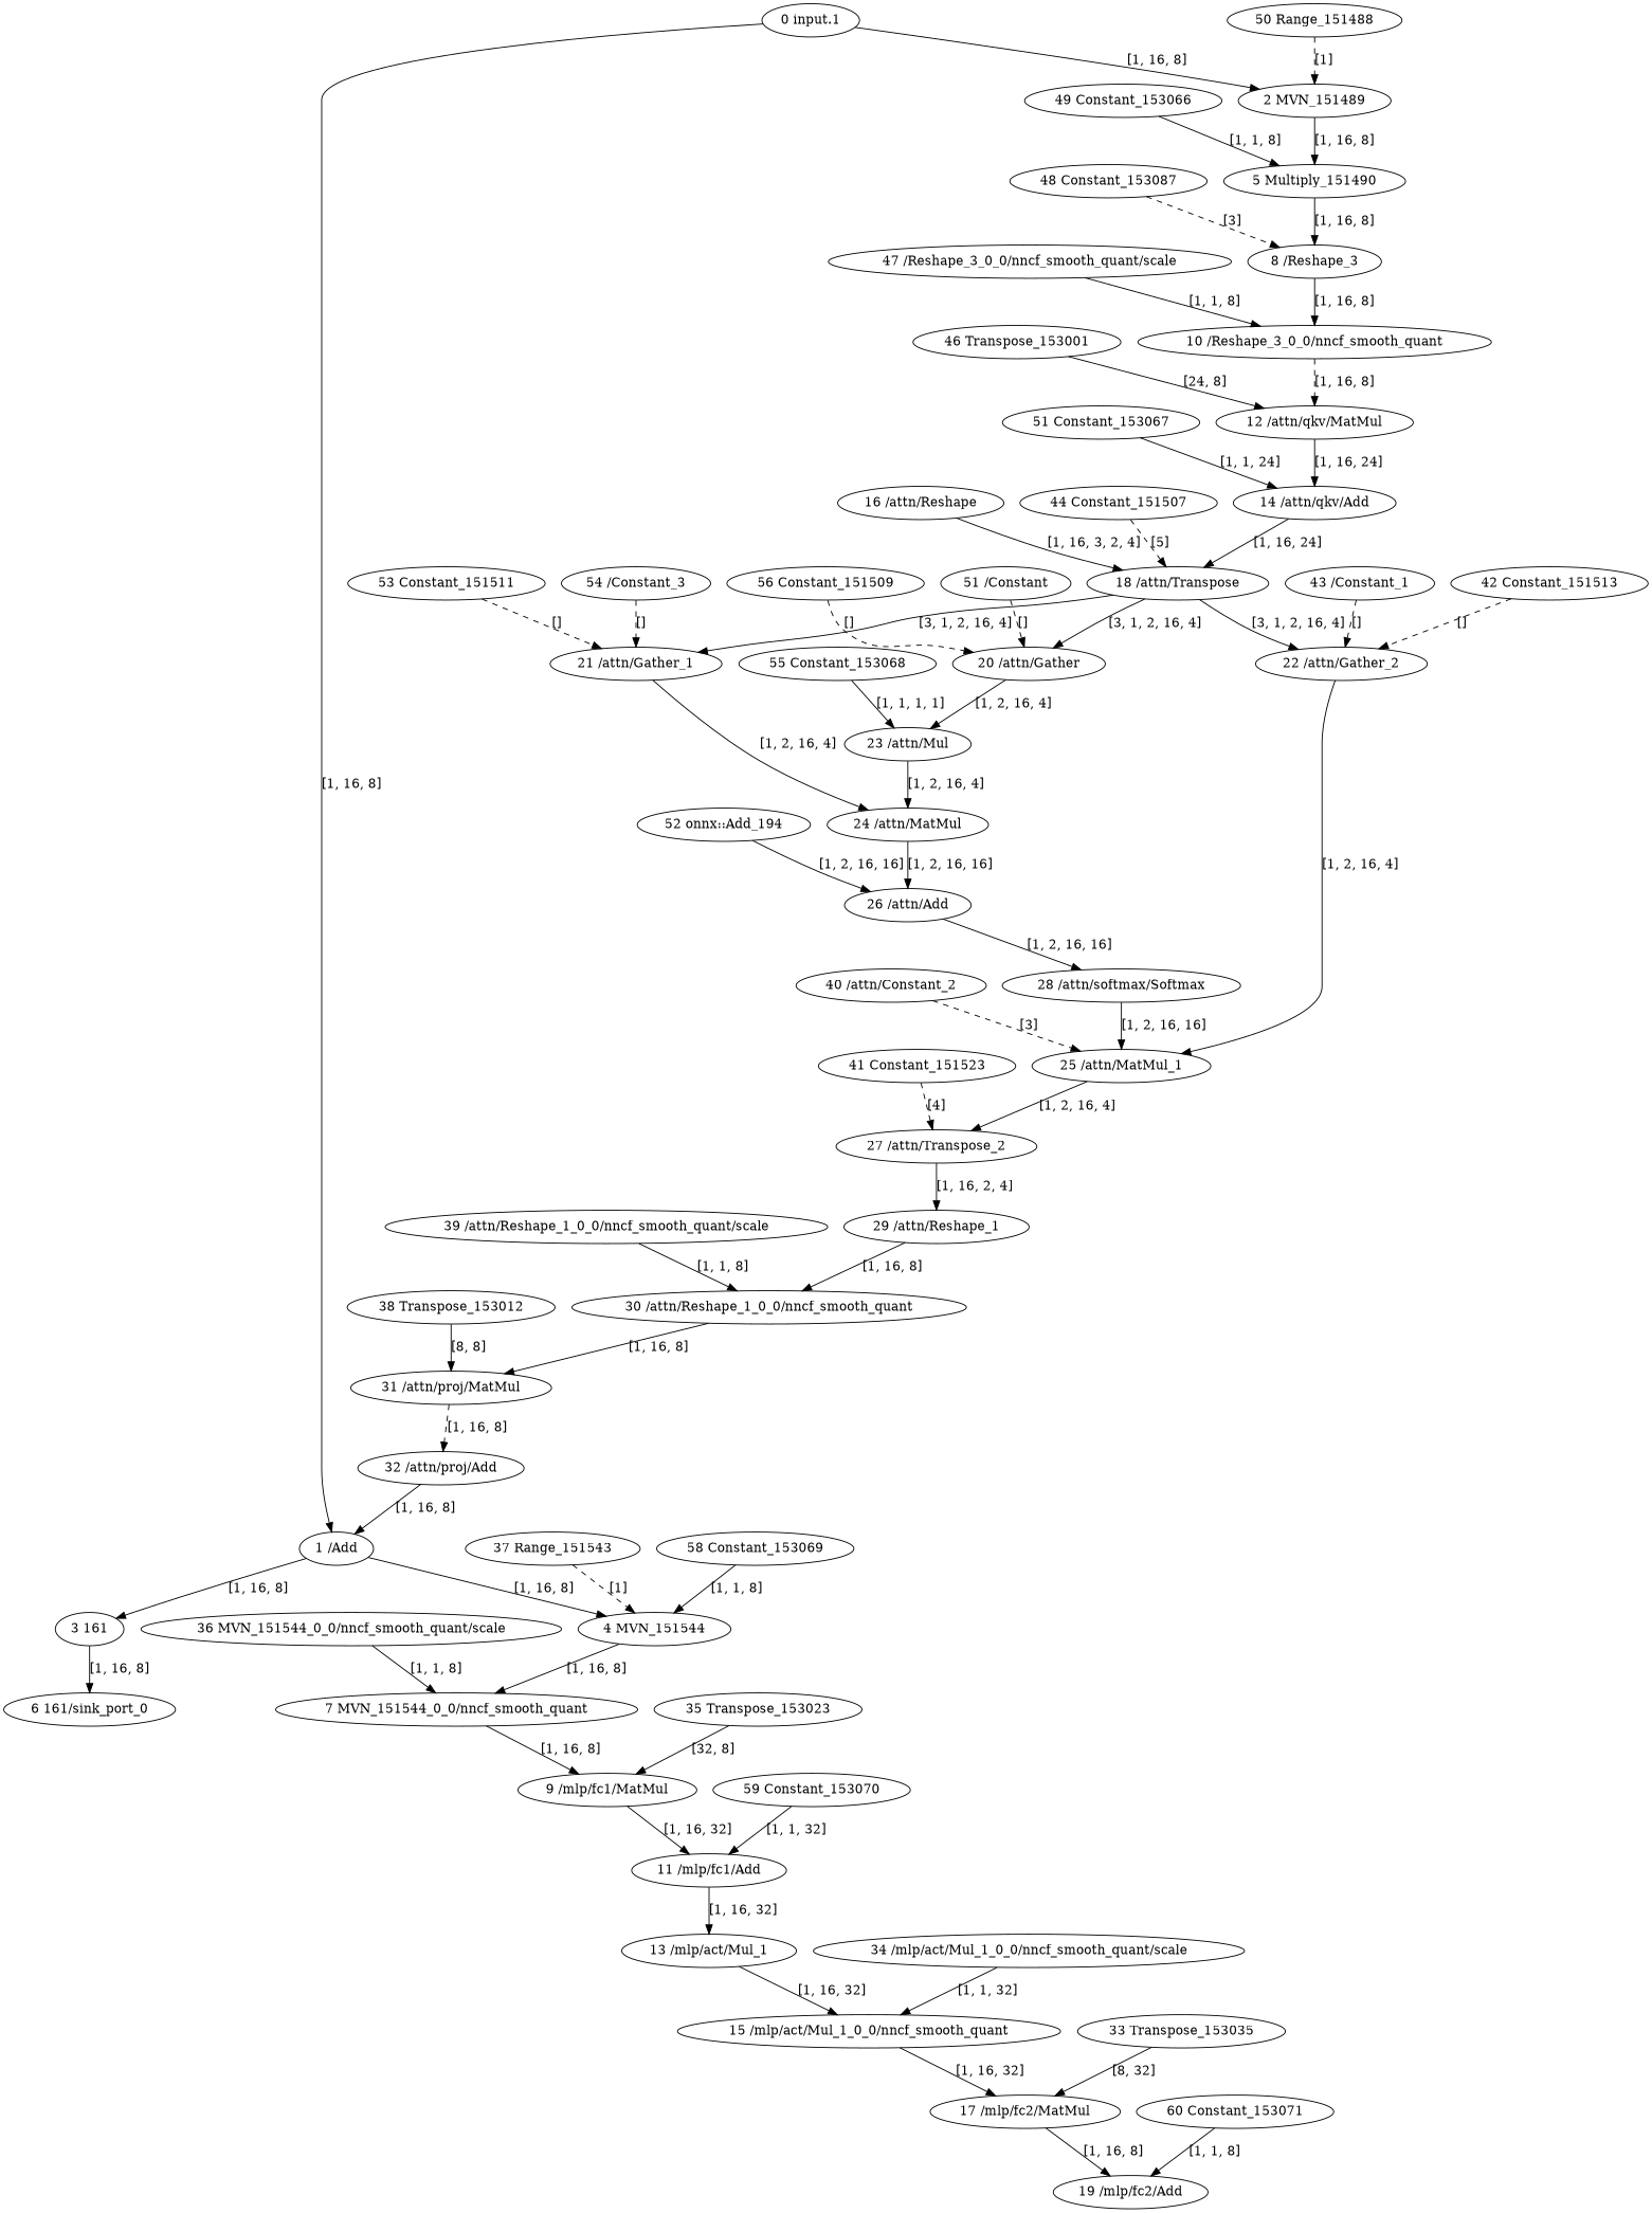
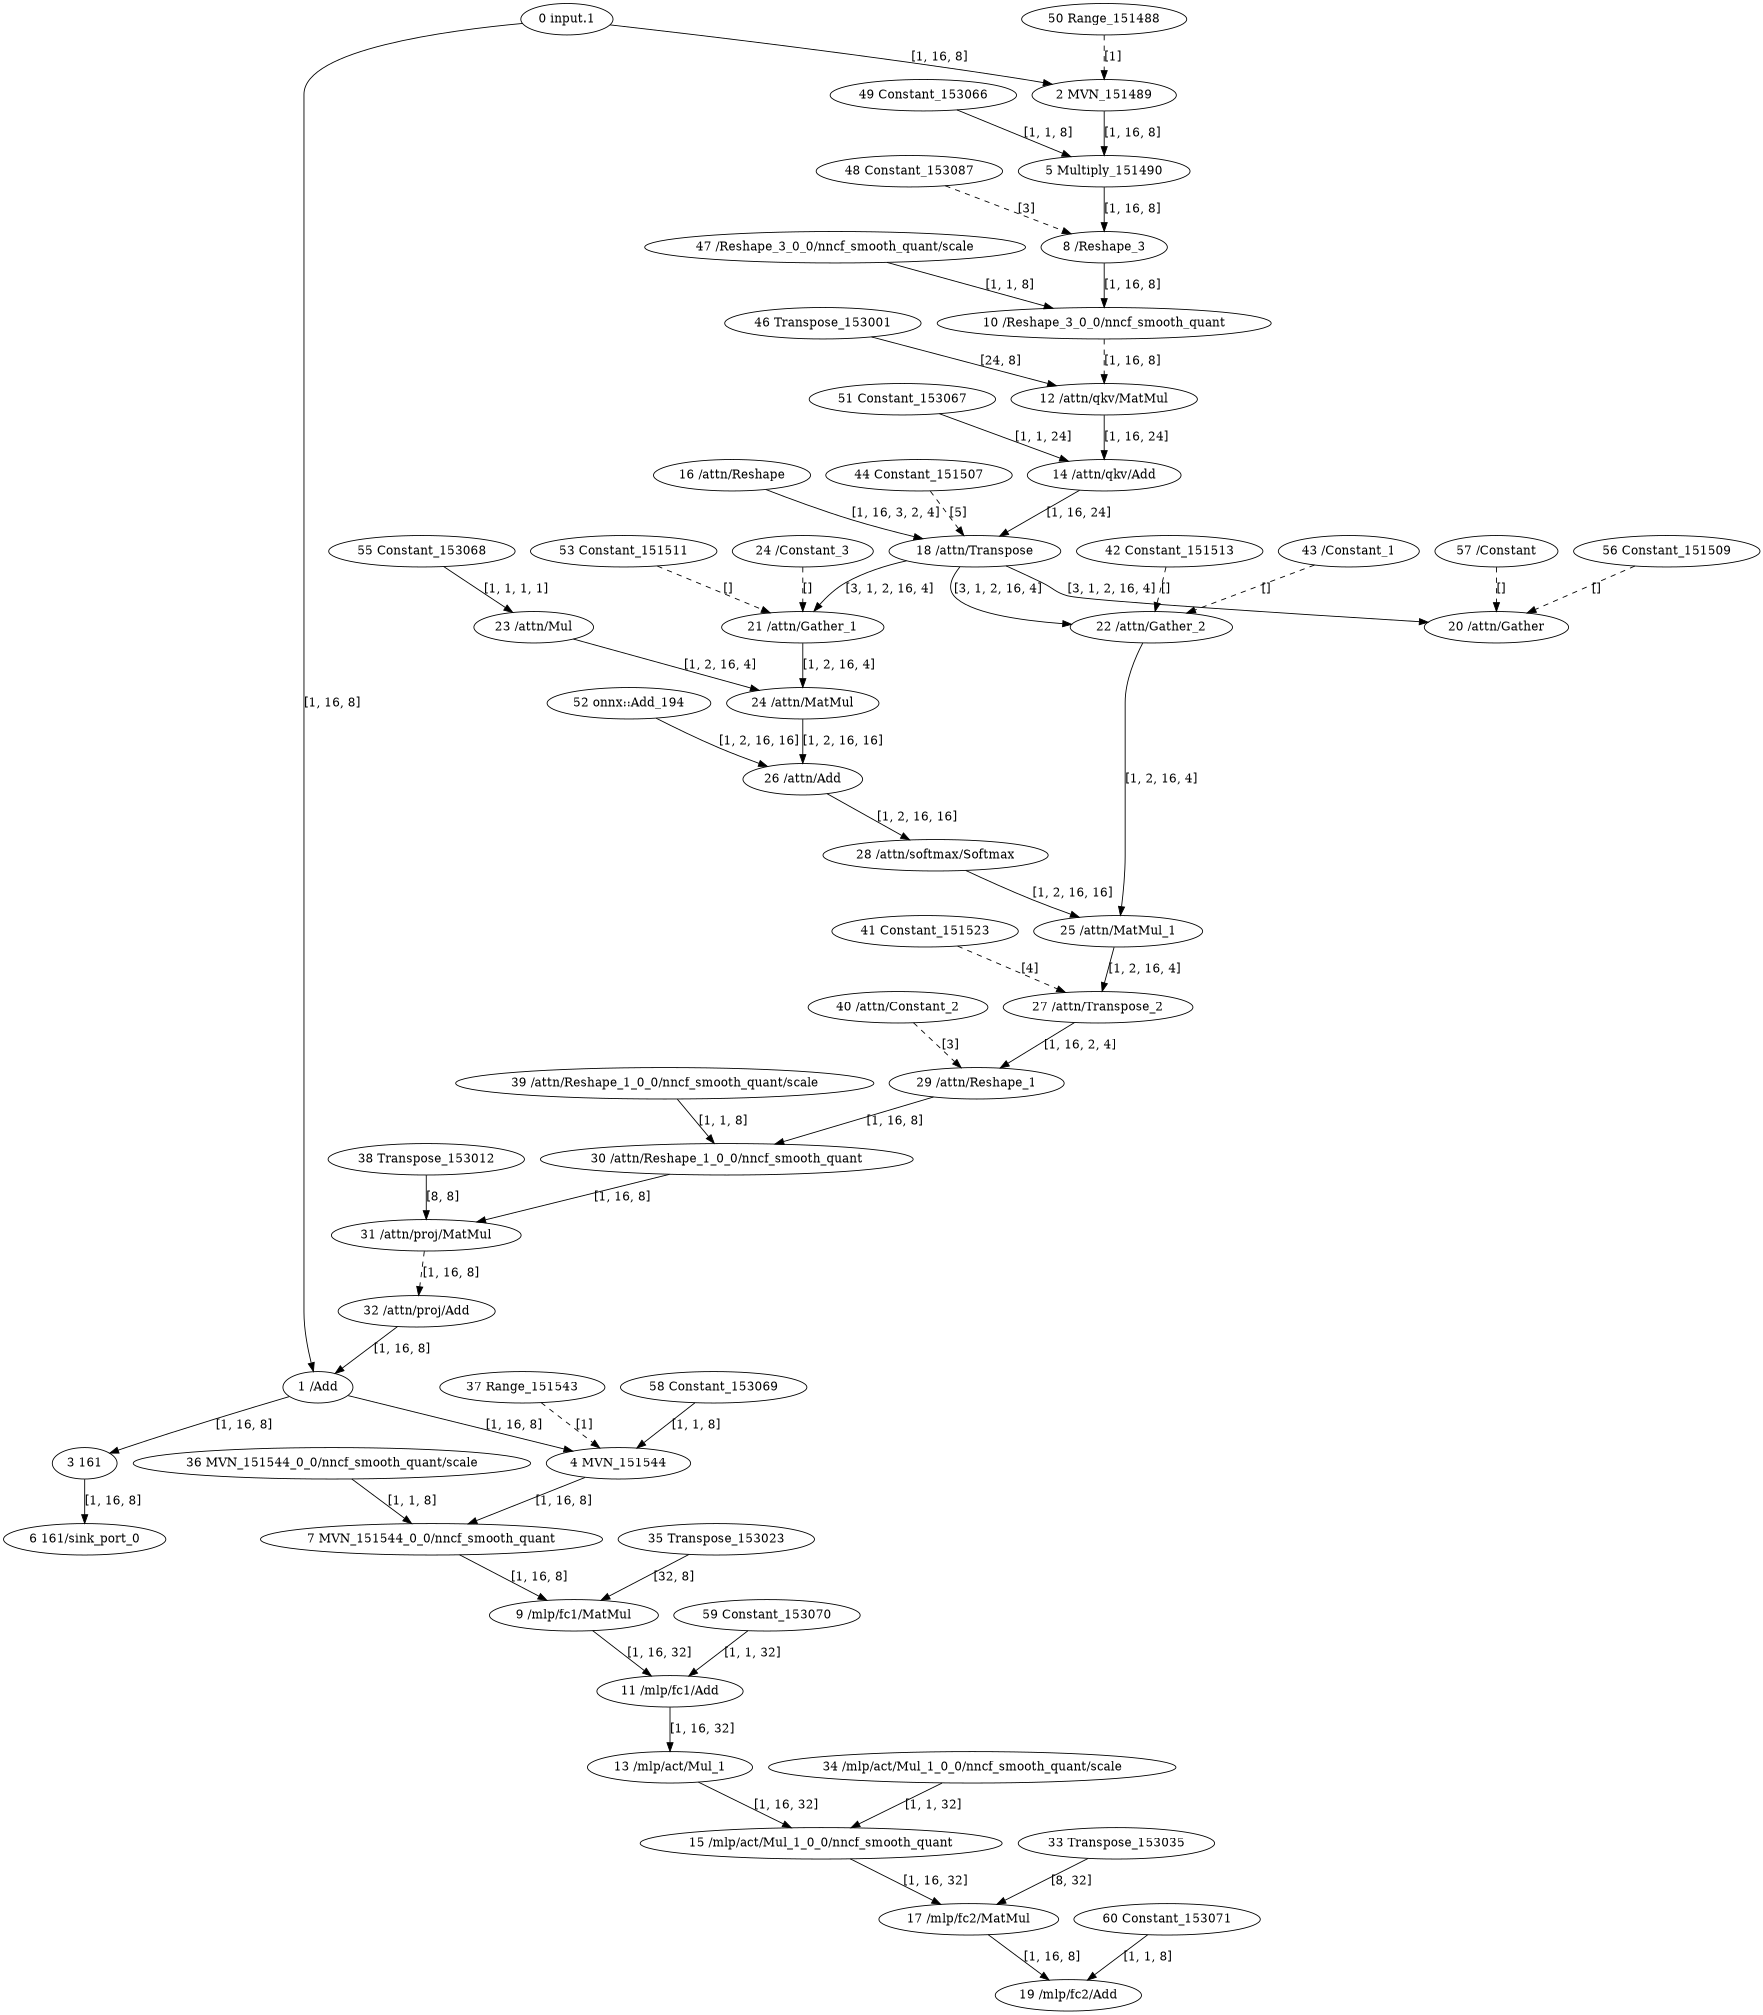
  strict digraph {
    node [type=Constant]
    edge [style=solid]
    "0 input.1" [type=Parameter]
    "1 /Add" [type=Add]
    "2 MVN_151489" [type=MVN]
    "3 161" [type=Add]
    "4 MVN_151544" [type=MVN]
    "5 Multiply_151490" [type=Multiply]
    "6 161/sink_port_0" [type=Result]
    "7 MVN_151544_0_0/nncf_smooth_quant" [type=Multiply]
    "8 /Reshape_3" [type=Reshape]
    "9 /mlp/fc1/MatMul" [type=MatMul]
    "10 /Reshape_3_0_0/nncf_smooth_quant" [type=Multiply]
    "11 /mlp/fc1/Add" [type=Add]
    "12 /attn/qkv/MatMul" [type=MatMul]
    "13 /mlp/act/Mul_1" [type=Gelu]
    "14 /attn/qkv/Add" [type=Add]
    "15 /mlp/act/Mul_1_0_0/nncf_smooth_quant" [type=Multiply]
    "18 /attn/Transpose" [type=Transpose]
    "17 /mlp/fc2/MatMul" [type=MatMul]
    "16 /attn/Reshape" [type=Reshape]
    "19 /mlp/fc2/Add" [type=Add]
    "20 /attn/Gather" [type=Gather]
    "21 /attn/Gather_1" [type=Gather]
    "22 /attn/Gather_2" [type=Gather]
    "23 /attn/Mul" [type=Multiply]
    "24 /attn/MatMul" [type=MatMul]
    "25 /attn/MatMul_1" [type=MatMul]
    "26 /attn/Add" [type=Add]
    "27 /attn/Transpose_2" [type=Transpose]
    "28 /attn/softmax/Softmax" [type=Softmax]
    "29 /attn/Reshape_1" [type=Reshape]
    "30 /attn/Reshape_1_0_0/nncf_smooth_quant" [type=Multiply]
    "31 /attn/proj/MatMul" [type=MatMul]
    "32 /attn/proj/Add" [type=Add]
    "33 Transpose_153035"
    "34 /mlp/act/Mul_1_0_0/nncf_smooth_quant/scale"
    "35 Transpose_153023"
    "36 MVN_151544_0_0/nncf_smooth_quant/scale"
    "37 Range_151543"
    "38 Transpose_153012"
    "39 /attn/Reshape_1_0_0/nncf_smooth_quant/scale"
    "40 /attn/Constant_2"
    "41 Constant_151523"
    "42 Constant_151513"
    "43 /Constant_1"
    "44 Constant_151507"
    "46 Transpose_153001"
    "47 /Reshape_3_0_0/nncf_smooth_quant/scale"
    "48 Constant_153087"
    "49 Constant_153066"
    "50 Range_151488"
    "51 Constant_153067"
    n52 [label="52 onnx::Add_194"]
    "53 Constant_151511"
-   "54 /Constant_3"
+   "54 /Constant_3" [label="24 /Constant_3"]
    "55 Constant_153068"
    "56 Constant_151509"
-   "57 /Constant" [label="51 /Constant"]
+   "57 /Constant"
    "58 Constant_153069"
    "59 Constant_153070"
    "60 Constant_153071"
    "0 input.1" -> "1 /Add" [label="[1, 16, 8]"]
    "0 input.1" -> "2 MVN_151489" [label="[1, 16, 8]"]
    "1 /Add" -> "3 161" [label="[1, 16, 8]"]
    "1 /Add" -> "4 MVN_151544" [label="[1, 16, 8]"]
    "2 MVN_151489" -> "5 Multiply_151490" [label="[1, 16, 8]"]
    "3 161" -> "6 161/sink_port_0" [label="[1, 16, 8]"]
    "4 MVN_151544" -> "7 MVN_151544_0_0/nncf_smooth_quant" [label="[1, 16, 8]"]
    "5 Multiply_151490" -> "8 /Reshape_3" [label="[1, 16, 8]"]
    "7 MVN_151544_0_0/nncf_smooth_quant" -> "9 /mlp/fc1/MatMul" [label="[1, 16, 8]"]
    "8 /Reshape_3" -> "10 /Reshape_3_0_0/nncf_smooth_quant" [label="[1, 16, 8]"]
    "9 /mlp/fc1/MatMul" -> "11 /mlp/fc1/Add" [label="[1, 16, 32]"]
    "10 /Reshape_3_0_0/nncf_smooth_quant" -> "12 /attn/qkv/MatMul" [label="[1, 16, 8]" style=dashed]
    "11 /mlp/fc1/Add" -> "13 /mlp/act/Mul_1" [label="[1, 16, 32]"]
    "12 /attn/qkv/MatMul" -> "14 /attn/qkv/Add" [label="[1, 16, 24]"]
    "13 /mlp/act/Mul_1" -> "15 /mlp/act/Mul_1_0_0/nncf_smooth_quant" [label="[1, 16, 32]"]
    "14 /attn/qkv/Add" -> "18 /attn/Transpose" [label="[1, 16, 24]"]
    "15 /mlp/act/Mul_1_0_0/nncf_smooth_quant" -> "17 /mlp/fc2/MatMul" [label="[1, 16, 32]"]
    "18 /attn/Transpose" -> "20 /attn/Gather" [label="[3, 1, 2, 16, 4]"]
    "18 /attn/Transpose" -> "21 /attn/Gather_1" [label="[3, 1, 2, 16, 4]"]
    "18 /attn/Transpose" -> "22 /attn/Gather_2" [label="[3, 1, 2, 16, 4]"]
    "17 /mlp/fc2/MatMul" -> "19 /mlp/fc2/Add" [label="[1, 16, 8]"]
    "16 /attn/Reshape" -> "18 /attn/Transpose" [label="[1, 16, 3, 2, 4]"]
-   "20 /attn/Gather" -> "23 /attn/Mul" [label="[1, 2, 16, 4]"]
    "21 /attn/Gather_1" -> "24 /attn/MatMul" [label="[1, 2, 16, 4]"]
    "22 /attn/Gather_2" -> "25 /attn/MatMul_1" [label="[1, 2, 16, 4]"]
    "23 /attn/Mul" -> "24 /attn/MatMul" [label="[1, 2, 16, 4]"]
    "24 /attn/MatMul" -> "26 /attn/Add" [label="[1, 2, 16, 16]"]
    "25 /attn/MatMul_1" -> "27 /attn/Transpose_2" [label="[1, 2, 16, 4]"]
    "26 /attn/Add" -> "28 /attn/softmax/Softmax" [label="[1, 2, 16, 16]"]
    "27 /attn/Transpose_2" -> "29 /attn/Reshape_1" [label="[1, 16, 2, 4]"]
    "28 /attn/softmax/Softmax" -> "25 /attn/MatMul_1" [label="[1, 2, 16, 16]"]
    "29 /attn/Reshape_1" -> "30 /attn/Reshape_1_0_0/nncf_smooth_quant" [label="[1, 16, 8]"]
    "30 /attn/Reshape_1_0_0/nncf_smooth_quant" -> "31 /attn/proj/MatMul" [label="[1, 16, 8]"]
    "31 /attn/proj/MatMul" -> "32 /attn/proj/Add" [label="[1, 16, 8]" style=dashed]
    "32 /attn/proj/Add" -> "1 /Add" [label="[1, 16, 8]"]
    "33 Transpose_153035" -> "17 /mlp/fc2/MatMul" [label="[8, 32]"]
    "34 /mlp/act/Mul_1_0_0/nncf_smooth_quant/scale" -> "15 /mlp/act/Mul_1_0_0/nncf_smooth_quant" [label="[1, 1, 32]"]
    "35 Transpose_153023" -> "9 /mlp/fc1/MatMul" [label="[32, 8]"]
    "36 MVN_151544_0_0/nncf_smooth_quant/scale" -> "7 MVN_151544_0_0/nncf_smooth_quant" [label="[1, 1, 8]"]
    "37 Range_151543" -> "4 MVN_151544" [label="[1]" style=dashed]
    "38 Transpose_153012" -> "31 /attn/proj/MatMul" [label="[8, 8]"]
    "39 /attn/Reshape_1_0_0/nncf_smooth_quant/scale" -> "30 /attn/Reshape_1_0_0/nncf_smooth_quant" [label="[1, 1, 8]"]
-   "40 /attn/Constant_2" -> "25 /attn/MatMul_1" [label="[3]" style=dashed]
+   "40 /attn/Constant_2" -> "29 /attn/Reshape_1" [label="[3]" style=dashed]
    "41 Constant_151523" -> "27 /attn/Transpose_2" [label="[4]" style=dashed]
    "42 Constant_151513" -> "22 /attn/Gather_2" [label="[]" style=dashed]
    "43 /Constant_1" -> "22 /attn/Gather_2" [label="[]" style=dashed]
    "44 Constant_151507" -> "18 /attn/Transpose" [label="[5]" style=dashed]
    "46 Transpose_153001" -> "12 /attn/qkv/MatMul" [label="[24, 8]"]
    "47 /Reshape_3_0_0/nncf_smooth_quant/scale" -> "10 /Reshape_3_0_0/nncf_smooth_quant" [label="[1, 1, 8]"]
    "48 Constant_153087" -> "8 /Reshape_3" [label="[3]" style=dashed]
    "49 Constant_153066" -> "5 Multiply_151490" [label="[1, 1, 8]"]
    "50 Range_151488" -> "2 MVN_151489" [label="[1]" style=dashed]
    "51 Constant_153067" -> "14 /attn/qkv/Add" [label="[1, 1, 24]"]
    n52 -> "26 /attn/Add" [label="[1, 2, 16, 16]"]
    "53 Constant_151511" -> "21 /attn/Gather_1" [label="[]" style=dashed]
    "54 /Constant_3" -> "21 /attn/Gather_1" [label="[]" style=dashed]
    "55 Constant_153068" -> "23 /attn/Mul" [label="[1, 1, 1, 1]"]
    "56 Constant_151509" -> "20 /attn/Gather" [label="[]" style=dashed]
    "57 /Constant" -> "20 /attn/Gather" [label="[]" style=dashed]
    "58 Constant_153069" -> "4 MVN_151544" [label="[1, 1, 8]"]
    "59 Constant_153070" -> "11 /mlp/fc1/Add" [label="[1, 1, 32]"]
    "60 Constant_153071" -> "19 /mlp/fc2/Add" [label="[1, 1, 8]"]
  }
